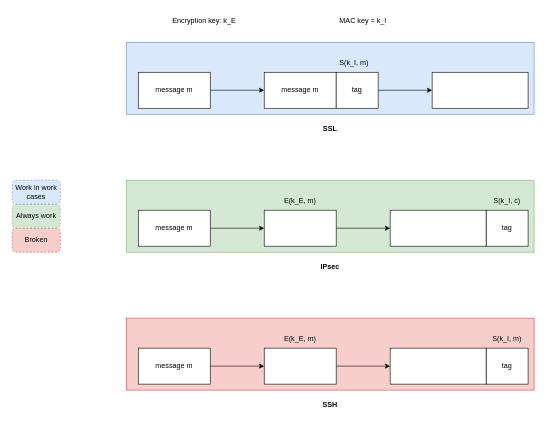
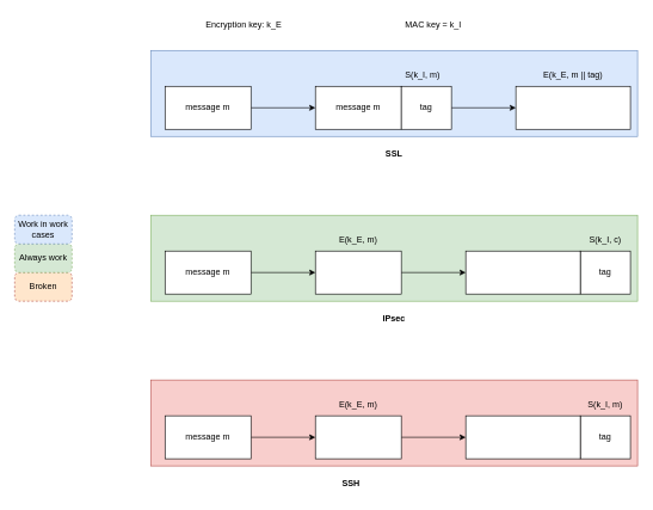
  <mxCell id="0" />
  <mxCell id="1" parent="0" />
  <mxCell id="2" value="" style="rounded=0;whiteSpace=wrap;html=1;fillColor=#dae8fc;strokeColor=#6c8ebf;" vertex="1" parent="1"><mxGeometry x="210" y="70" width="680" height="120" as="geometry" /></mxCell>
  <mxCell id="3" value="&lt;b&gt;SSL&lt;/b&gt;" style="text;html=1;align=center;verticalAlign=middle;whiteSpace=wrap;rounded=0;" vertex="1" parent="1"><mxGeometry x="520" y="200" width="60" height="30" as="geometry" /></mxCell>
  <mxCell id="4" value="" style="edgeStyle=orthogonalEdgeStyle;rounded=0;orthogonalLoop=1;jettySize=auto;html=1;" edge="1" parent="1" source="5" target="6"><mxGeometry relative="1" as="geometry" /></mxCell>
  <mxCell id="5" value="message m" style="rounded=0;whiteSpace=wrap;html=1;" vertex="1" parent="1"><mxGeometry x="230" y="120" width="120" height="60" as="geometry" /></mxCell>
  <mxCell id="6" value="message m" style="rounded=0;whiteSpace=wrap;html=1;" vertex="1" parent="1"><mxGeometry x="440" y="120" width="120" height="60" as="geometry" /></mxCell>
  <mxCell id="7" value="" style="edgeStyle=orthogonalEdgeStyle;rounded=0;orthogonalLoop=1;jettySize=auto;html=1;" edge="1" parent="1" source="8" target="9"><mxGeometry relative="1" as="geometry" /></mxCell>
  <mxCell id="8" value="tag" style="rounded=0;whiteSpace=wrap;html=1;" vertex="1" parent="1"><mxGeometry x="560" y="120" width="70" height="60" as="geometry" /></mxCell>
  <mxCell id="9" value="" style="rounded=0;whiteSpace=wrap;html=1;" vertex="1" parent="1"><mxGeometry x="720" y="120" width="160" height="60" as="geometry" /></mxCell>
  <mxCell id="10" value="Encryption key: k_E" style="text;html=1;align=center;verticalAlign=middle;whiteSpace=wrap;rounded=0;" vertex="1" parent="1"><mxGeometry x="275" y="20" width="130" height="30" as="geometry" /></mxCell>
  <mxCell id="11" value="MAC key = k_I" style="text;html=1;align=center;verticalAlign=middle;whiteSpace=wrap;rounded=0;" vertex="1" parent="1"><mxGeometry x="540" y="20" width="130" height="30" as="geometry" /></mxCell>
  <mxCell id="12" value="S(k_I, m)" style="text;html=1;align=center;verticalAlign=middle;whiteSpace=wrap;rounded=0;" vertex="1" parent="1"><mxGeometry x="560" y="90" width="60" height="30" as="geometry" /></mxCell>
+ <mxCell id="13" value="E(k_E, m || tag)" style="text;html=1;align=center;verticalAlign=middle;whiteSpace=wrap;rounded=0;" vertex="1" parent="1"><mxGeometry x="745" y="90" width="110" height="30" as="geometry" /></mxCell>
  <mxCell id="14" value="" style="rounded=0;whiteSpace=wrap;html=1;fillColor=#d5e8d4;strokeColor=#82b366;" vertex="1" parent="1"><mxGeometry x="210" y="300" width="680" height="120" as="geometry" /></mxCell>
  <mxCell id="15" value="&lt;b&gt;IPsec&lt;/b&gt;" style="text;html=1;align=center;verticalAlign=middle;whiteSpace=wrap;rounded=0;" vertex="1" parent="1"><mxGeometry x="520" y="430" width="60" height="30" as="geometry" /></mxCell>
  <mxCell id="16" value="" style="edgeStyle=orthogonalEdgeStyle;rounded=0;orthogonalLoop=1;jettySize=auto;html=1;" edge="1" parent="1" source="17" target="19"><mxGeometry relative="1" as="geometry" /></mxCell>
  <mxCell id="17" value="message m" style="rounded=0;whiteSpace=wrap;html=1;" vertex="1" parent="1"><mxGeometry x="230" y="350" width="120" height="60" as="geometry" /></mxCell>
  <mxCell id="18" value="" style="edgeStyle=orthogonalEdgeStyle;rounded=0;orthogonalLoop=1;jettySize=auto;html=1;" edge="1" parent="1" source="19" target="21"><mxGeometry relative="1" as="geometry" /></mxCell>
  <mxCell id="19" value="" style="rounded=0;whiteSpace=wrap;html=1;" vertex="1" parent="1"><mxGeometry x="440" y="350" width="120" height="60" as="geometry" /></mxCell>
  <mxCell id="20" value="tag" style="rounded=0;whiteSpace=wrap;html=1;" vertex="1" parent="1"><mxGeometry x="810" y="350" width="70" height="60" as="geometry" /></mxCell>
  <mxCell id="21" value="" style="rounded=0;whiteSpace=wrap;html=1;" vertex="1" parent="1"><mxGeometry x="650" y="350" width="160" height="60" as="geometry" /></mxCell>
  <mxCell id="22" value="S(k_I, c)" style="text;html=1;align=center;verticalAlign=middle;whiteSpace=wrap;rounded=0;" vertex="1" parent="1"><mxGeometry x="815" y="320" width="60" height="30" as="geometry" /></mxCell>
  <mxCell id="23" value="E(k_E, m)" style="text;html=1;align=center;verticalAlign=middle;whiteSpace=wrap;rounded=0;" vertex="1" parent="1"><mxGeometry x="445" y="320" width="110" height="30" as="geometry" /></mxCell>
  <mxCell id="24" value="" style="rounded=0;whiteSpace=wrap;html=1;fillColor=#f8cecc;strokeColor=#b85450;" vertex="1" parent="1"><mxGeometry x="210" y="530" width="680" height="120" as="geometry" /></mxCell>
- <mxCell id="25" value="&lt;b&gt;SSH&lt;/b&gt;" style="text;html=1;align=center;verticalAlign=middle;whiteSpace=wrap;rounded=0;" vertex="1" parent="1"><mxGeometry x="520" y="660" width="60" height="30" as="geometry" /></mxCell>
+ <mxCell id="25" value="&lt;b&gt;SSH&lt;/b&gt;" style="text;html=1;align=center;verticalAlign=middle;whiteSpace=wrap;rounded=0;" vertex="1" parent="1"><mxGeometry x="460" y="660" width="60" height="30" as="geometry" /></mxCell>
  <mxCell id="26" value="" style="edgeStyle=orthogonalEdgeStyle;rounded=0;orthogonalLoop=1;jettySize=auto;html=1;" edge="1" parent="1" source="27" target="29"><mxGeometry relative="1" as="geometry" /></mxCell>
  <mxCell id="27" value="message m" style="rounded=0;whiteSpace=wrap;html=1;" vertex="1" parent="1"><mxGeometry x="230" y="580" width="120" height="60" as="geometry" /></mxCell>
  <mxCell id="28" value="" style="edgeStyle=orthogonalEdgeStyle;rounded=0;orthogonalLoop=1;jettySize=auto;html=1;" edge="1" parent="1" source="29" target="31"><mxGeometry relative="1" as="geometry" /></mxCell>
  <mxCell id="29" value="" style="rounded=0;whiteSpace=wrap;html=1;" vertex="1" parent="1"><mxGeometry x="440" y="580" width="120" height="60" as="geometry" /></mxCell>
  <mxCell id="30" value="tag" style="rounded=0;whiteSpace=wrap;html=1;" vertex="1" parent="1"><mxGeometry x="810" y="580" width="70" height="60" as="geometry" /></mxCell>
  <mxCell id="31" value="" style="rounded=0;whiteSpace=wrap;html=1;" vertex="1" parent="1"><mxGeometry x="650" y="580" width="160" height="60" as="geometry" /></mxCell>
  <mxCell id="32" value="S(k_I, m)" style="text;html=1;align=center;verticalAlign=middle;whiteSpace=wrap;rounded=0;" vertex="1" parent="1"><mxGeometry x="815" y="550" width="60" height="30" as="geometry" /></mxCell>
  <mxCell id="33" value="E(k_E, m)" style="text;html=1;align=center;verticalAlign=middle;whiteSpace=wrap;rounded=0;" vertex="1" parent="1"><mxGeometry x="445" y="550" width="110" height="30" as="geometry" /></mxCell>
- <mxCell id="34" value="Broken" style="rounded=1;whiteSpace=wrap;html=1;dashed=1;fillColor=#f8cecc;strokeColor=#b85450;" vertex="1" parent="1"><mxGeometry x="20" y="380" width="80" height="40" as="geometry" /></mxCell>
+ <mxCell id="34" value="Broken" style="rounded=1;whiteSpace=wrap;html=1;dashed=1;fillColor=#ffe6cc;strokeColor=#b85450;" vertex="1" parent="1"><mxGeometry x="20" y="380" width="80" height="40" as="geometry" /></mxCell>
  <mxCell id="35" value="Always work" style="rounded=1;whiteSpace=wrap;html=1;dashed=1;fillColor=#d5e8d4;strokeColor=#82b366;" vertex="1" parent="1"><mxGeometry x="20" y="340" width="80" height="40" as="geometry" /></mxCell>
  <mxCell id="36" value="Work in work cases" style="rounded=1;whiteSpace=wrap;html=1;dashed=1;fillColor=#dae8fc;strokeColor=#6c8ebf;" vertex="1" parent="1"><mxGeometry x="20" y="300" width="80" height="40" as="geometry" /></mxCell>
